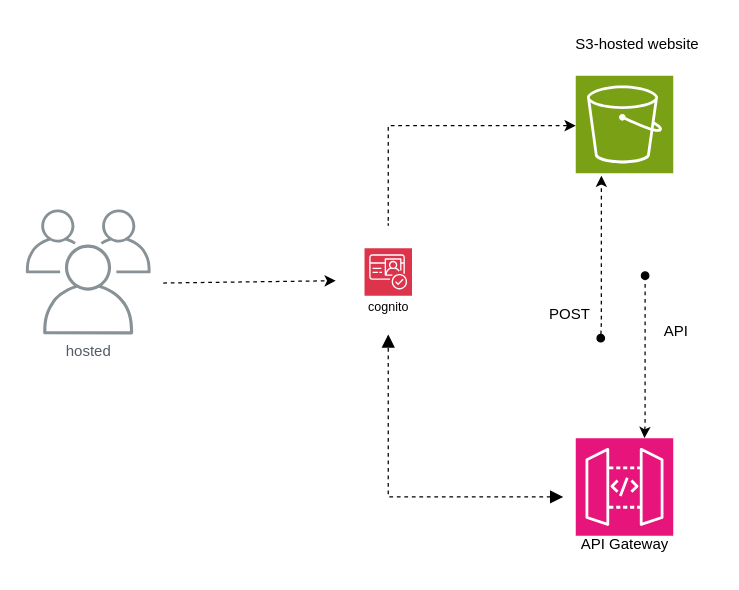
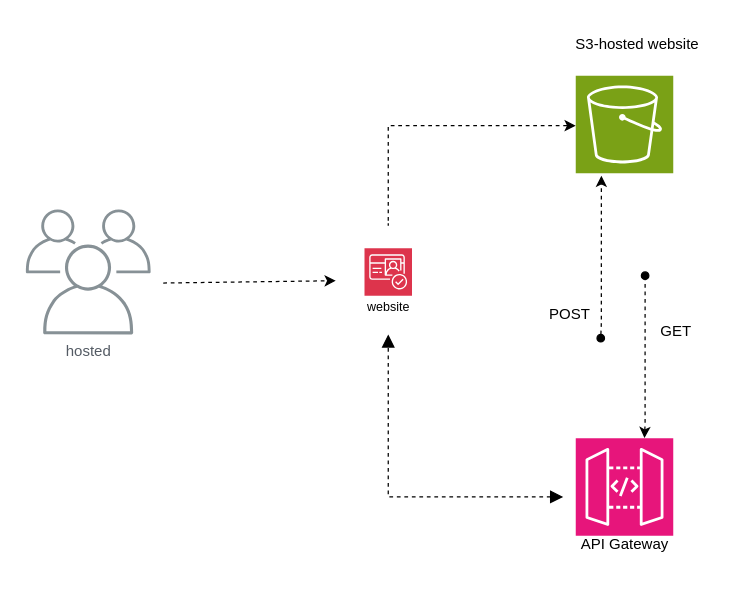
  <mxCell id="0" />
  <mxCell id="1" parent="0" />
  <mxCell id="2" value="hosted" style="sketch=0;outlineConnect=0;gradientColor=none;fontColor=#545B64;strokeColor=none;fillColor=#879196;dashed=0;verticalLabelPosition=bottom;verticalAlign=top;align=center;html=1;fontSize=12;fontStyle=0;aspect=fixed;shape=mxgraph.aws4.illustration_users;pointerEvents=1" vertex="1" parent="1"><mxGeometry x="20" y="167" width="100" height="100" as="geometry" /></mxCell>
  <mxCell id="3" value="" style="endArrow=classic;html=1;rounded=0;dashed=1;" edge="1" parent="1"><mxGeometry relative="1" as="geometry"><mxPoint x="310" y="178" as="sourcePoint" /><mxPoint x="460" y="100" as="targetPoint" /><Array as="points"><mxPoint x="310" y="180" /><mxPoint x="310" y="170" /><mxPoint x="310" y="130" /><mxPoint x="310" y="100" /></Array></mxGeometry></mxCell>
  <mxCell id="4" value="" style="sketch=0;points=[[0,0,0],[0.25,0,0],[0.5,0,0],[0.75,0,0],[1,0,0],[0,1,0],[0.25,1,0],[0.5,1,0],[0.75,1,0],[1,1,0],[0,0.25,0],[0,0.5,0],[0,0.75,0],[1,0.25,0],[1,0.5,0],[1,0.75,0]];outlineConnect=0;fontColor=#232F3E;fillColor=#7AA116;strokeColor=#ffffff;dashed=0;verticalLabelPosition=bottom;verticalAlign=top;align=center;html=1;fontSize=12;fontStyle=0;aspect=fixed;shape=mxgraph.aws4.resourceIcon;resIcon=mxgraph.aws4.s3;" vertex="1" parent="1"><mxGeometry x="460" y="60" width="78" height="78" as="geometry" /></mxCell>
  <mxCell id="5" value="" style="sketch=0;points=[[0,0,0],[0.25,0,0],[0.5,0,0],[0.75,0,0],[1,0,0],[0,1,0],[0.25,1,0],[0.5,1,0],[0.75,1,0],[1,1,0],[0,0.25,0],[0,0.5,0],[0,0.75,0],[1,0.25,0],[1,0.5,0],[1,0.75,0]];outlineConnect=0;fontColor=#232F3E;fillColor=#E7157B;strokeColor=#ffffff;dashed=0;verticalLabelPosition=bottom;verticalAlign=top;align=center;html=1;fontSize=12;fontStyle=0;aspect=fixed;shape=mxgraph.aws4.resourceIcon;resIcon=mxgraph.aws4.api_gateway;" vertex="1" parent="1"><mxGeometry x="460" y="350" width="78" height="78" as="geometry" /></mxCell>
  <mxCell id="6" value="API Gateway" style="text;html=1;align=center;verticalAlign=middle;resizable=0;points=[];autosize=1;strokeColor=none;fillColor=none;" vertex="1" parent="1"><mxGeometry x="454" y="420" width="90" height="30" as="geometry" /></mxCell>
  <mxCell id="7" value="S3-hosted website" style="text;html=1;align=center;verticalAlign=middle;resizable=0;points=[];autosize=1;strokeColor=none;fillColor=none;" vertex="1" parent="1"><mxGeometry x="449" y="20" width="120" height="30" as="geometry" /></mxCell>
  <mxCell id="8" value="" style="endArrow=classic;startArrow=oval;html=1;rounded=0;entryX=0.778;entryY=1.133;entryDx=0;entryDy=0;entryPerimeter=0;dashed=1;startFill=1;" edge="1" parent="1"><mxGeometry width="50" height="50" relative="1" as="geometry"><mxPoint x="480" y="270" as="sourcePoint" /><mxPoint x="480.49" y="140" as="targetPoint" /><Array as="points"><mxPoint x="480.47" y="258.01" /><mxPoint x="480.47" y="208.01" /></Array></mxGeometry></mxCell>
  <mxCell id="9" value="" style="endArrow=oval;startArrow=classic;html=1;rounded=0;entryX=0.778;entryY=1.133;entryDx=0;entryDy=0;entryPerimeter=0;dashed=1;endFill=1;" edge="1" parent="1"><mxGeometry width="50" height="50" relative="1" as="geometry"><mxPoint x="515" y="350" as="sourcePoint" /><mxPoint x="515.49" y="220" as="targetPoint" /><Array as="points"><mxPoint x="515.47" y="338.01" /><mxPoint x="515.47" y="288.01" /></Array></mxGeometry></mxCell>
- <mxCell id="10" value="API" style="text;html=1;align=center;verticalAlign=middle;resizable=0;points=[];autosize=1;strokeColor=none;fillColor=none;" vertex="1" parent="1"><mxGeometry x="515" y="250" width="50" height="30" as="geometry" /></mxCell>
+ <mxCell id="10" value="GET" style="text;html=1;align=center;verticalAlign=middle;resizable=0;points=[];autosize=1;strokeColor=none;fillColor=none;" vertex="1" parent="1"><mxGeometry x="515" y="250" width="50" height="30" as="geometry" /></mxCell>
  <mxCell id="11" value="POST" style="text;html=1;align=center;verticalAlign=middle;resizable=0;points=[];autosize=1;strokeColor=none;fillColor=none;" vertex="1" parent="1"><mxGeometry x="425" y="236" width="60" height="30" as="geometry" /></mxCell>
  <mxCell id="12" value="" style="sketch=0;points=[[0,0,0],[0.25,0,0],[0.5,0,0],[0.75,0,0],[1,0,0],[0,1,0],[0.25,1,0],[0.5,1,0],[0.75,1,0],[1,1,0],[0,0.25,0],[0,0.5,0],[0,0.75,0],[1,0.25,0],[1,0.5,0],[1,0.75,0]];outlineConnect=0;fontColor=#232F3E;fillColor=#DD344C;strokeColor=#ffffff;dashed=0;verticalLabelPosition=bottom;verticalAlign=top;align=center;html=1;fontSize=12;fontStyle=0;aspect=fixed;shape=mxgraph.aws4.resourceIcon;resIcon=mxgraph.aws4.cognito;" vertex="1" parent="1"><mxGeometry x="291" y="198" width="38" height="38" as="geometry" /></mxCell>
  <mxCell id="13" value="" style="endArrow=classic;html=1;rounded=0;dashed=1;" edge="1" parent="1"><mxGeometry relative="1" as="geometry"><mxPoint x="130" y="225.93" as="sourcePoint" /><mxPoint x="268.001" y="224.061" as="targetPoint" /><Array as="points" /></mxGeometry></mxCell>
- <mxCell id="14" value="cognito" style="text;html=1;align=center;verticalAlign=middle;resizable=0;points=[];autosize=1;strokeColor=none;fillColor=none;fontSize=10;" vertex="1" parent="1"><mxGeometry x="280" y="230" width="60" height="30" as="geometry" /></mxCell>
+ <mxCell id="14" value="website" style="text;html=1;align=center;verticalAlign=middle;resizable=0;points=[];autosize=1;strokeColor=none;fillColor=none;fontSize=10;" vertex="1" parent="1"><mxGeometry x="280" y="230" width="60" height="30" as="geometry" /></mxCell>
  <mxCell id="15" value="" style="edgeStyle=segmentEdgeStyle;endArrow=block;html=1;curved=0;rounded=0;endSize=8;startSize=8;endFill=1;startArrow=block;startFill=1;dashed=1;" edge="1" parent="1"><mxGeometry width="50" height="50" relative="1" as="geometry"><mxPoint x="450" y="397" as="sourcePoint" /><mxPoint x="310" y="267.004" as="targetPoint" /><Array as="points"><mxPoint x="310" y="397" /></Array></mxGeometry></mxCell>
